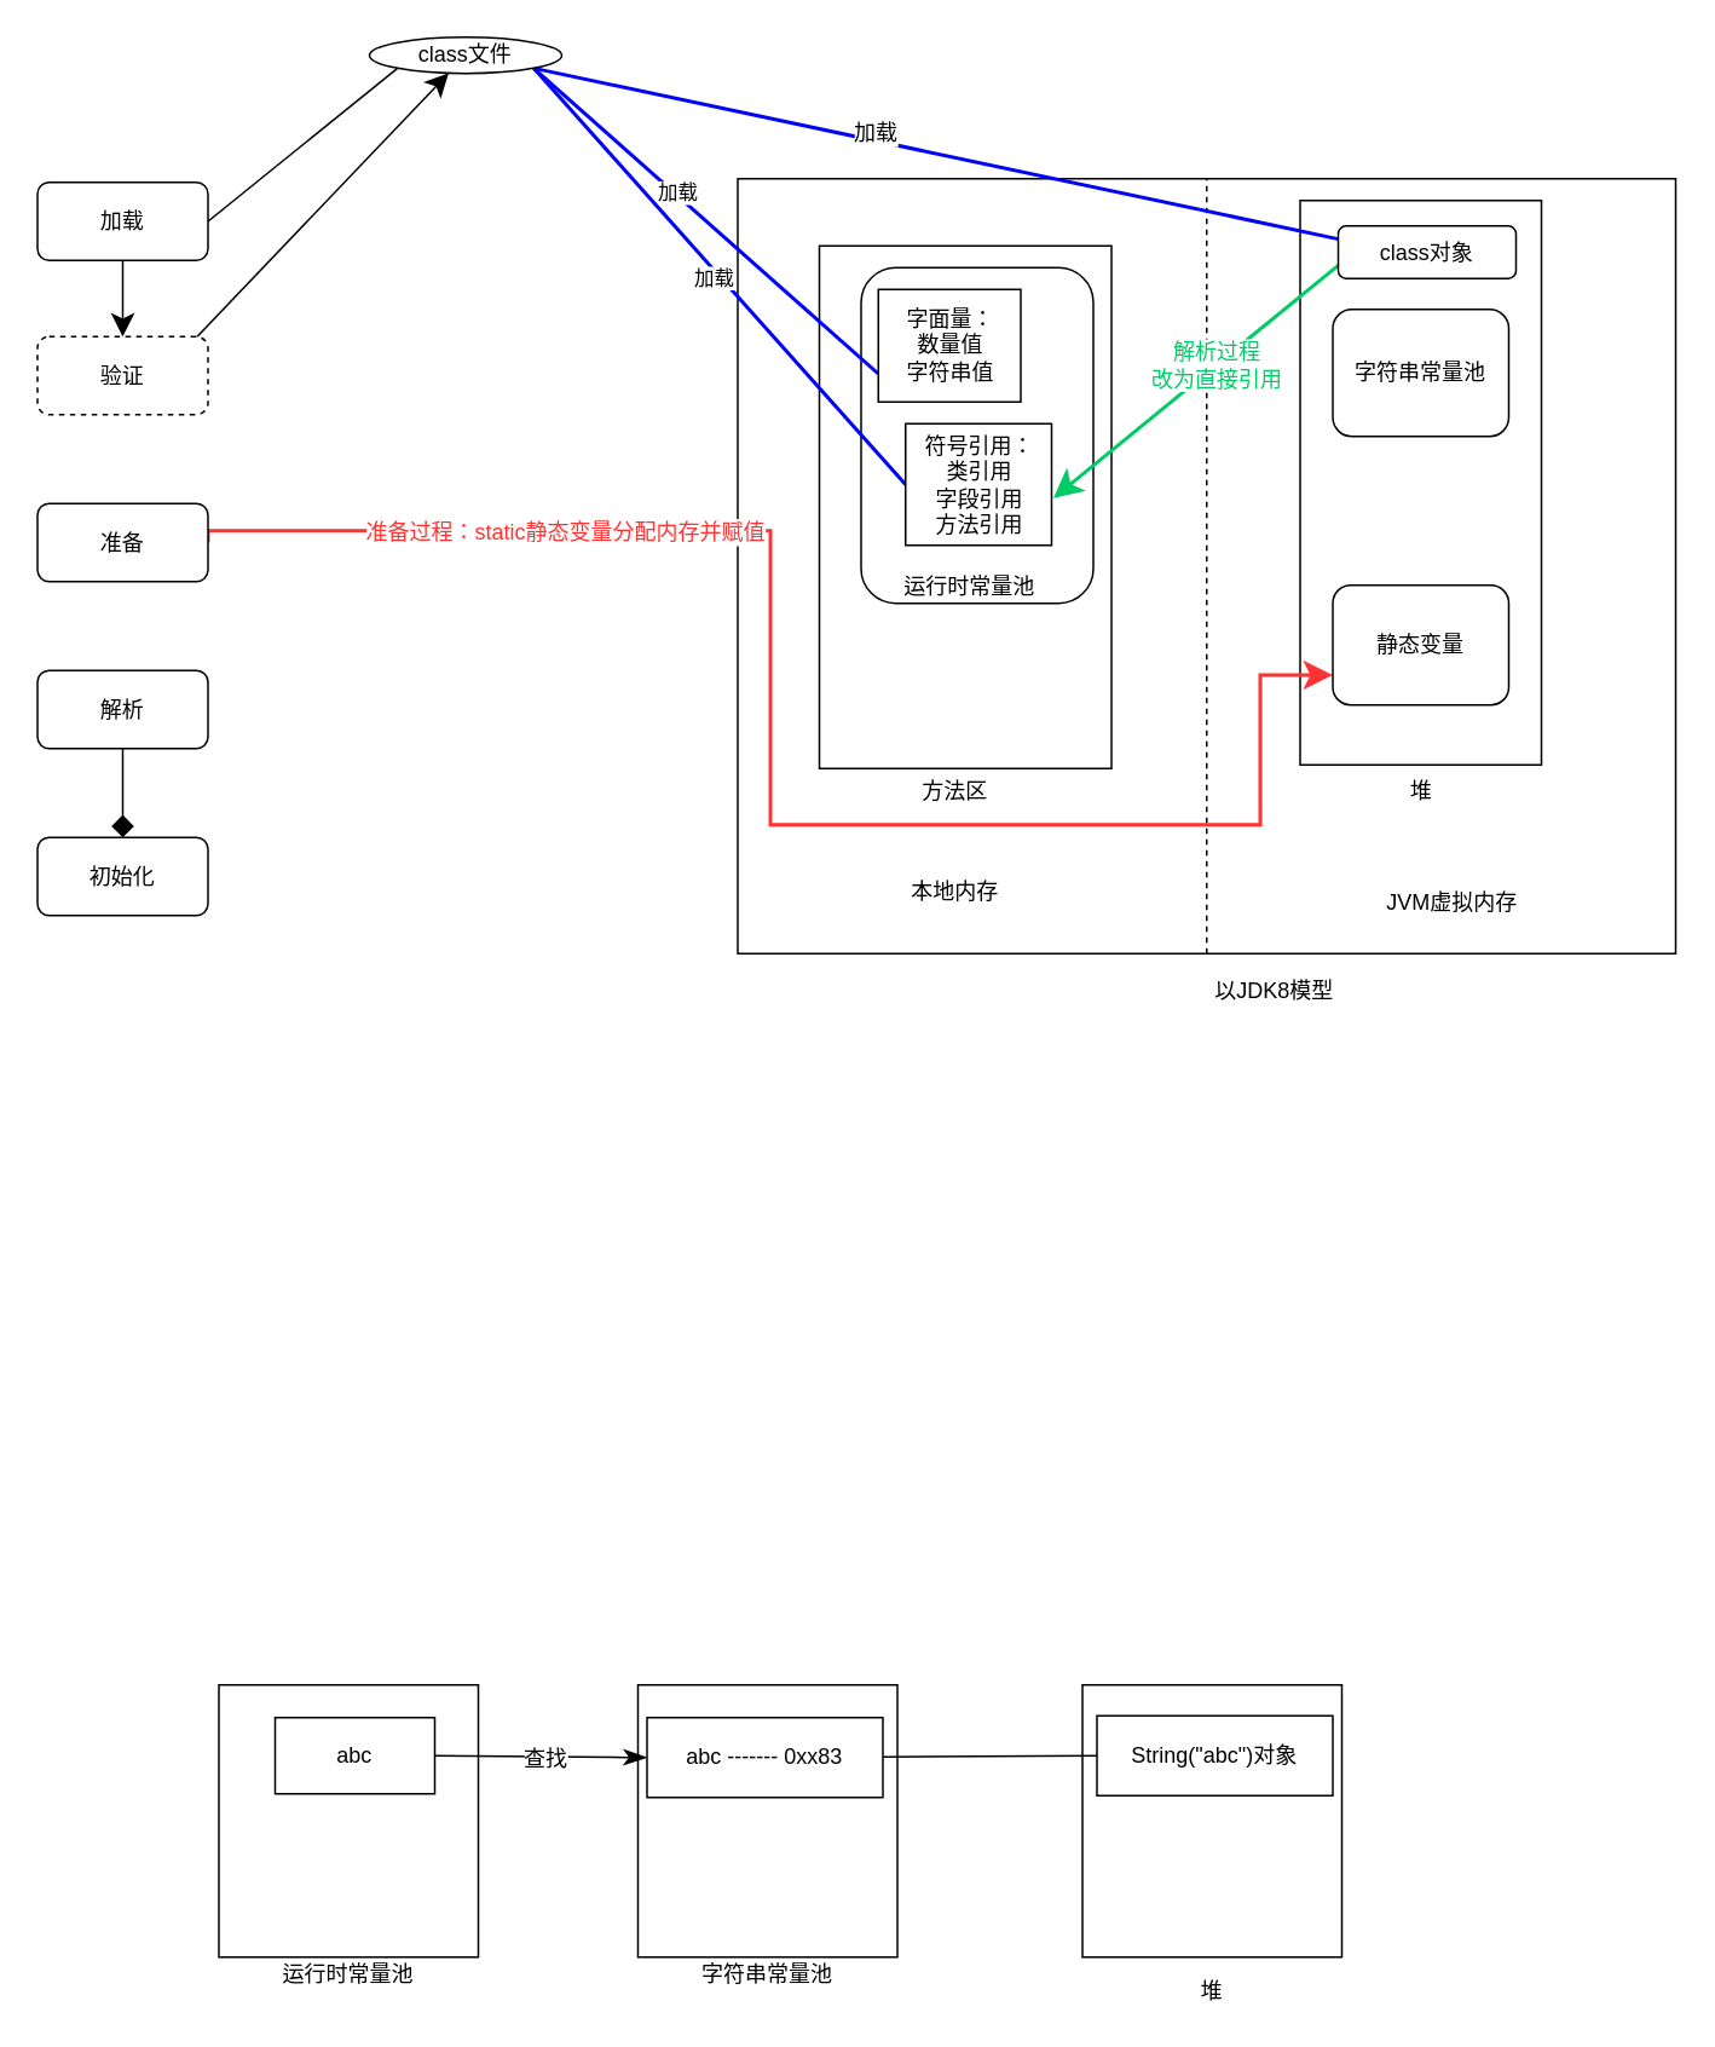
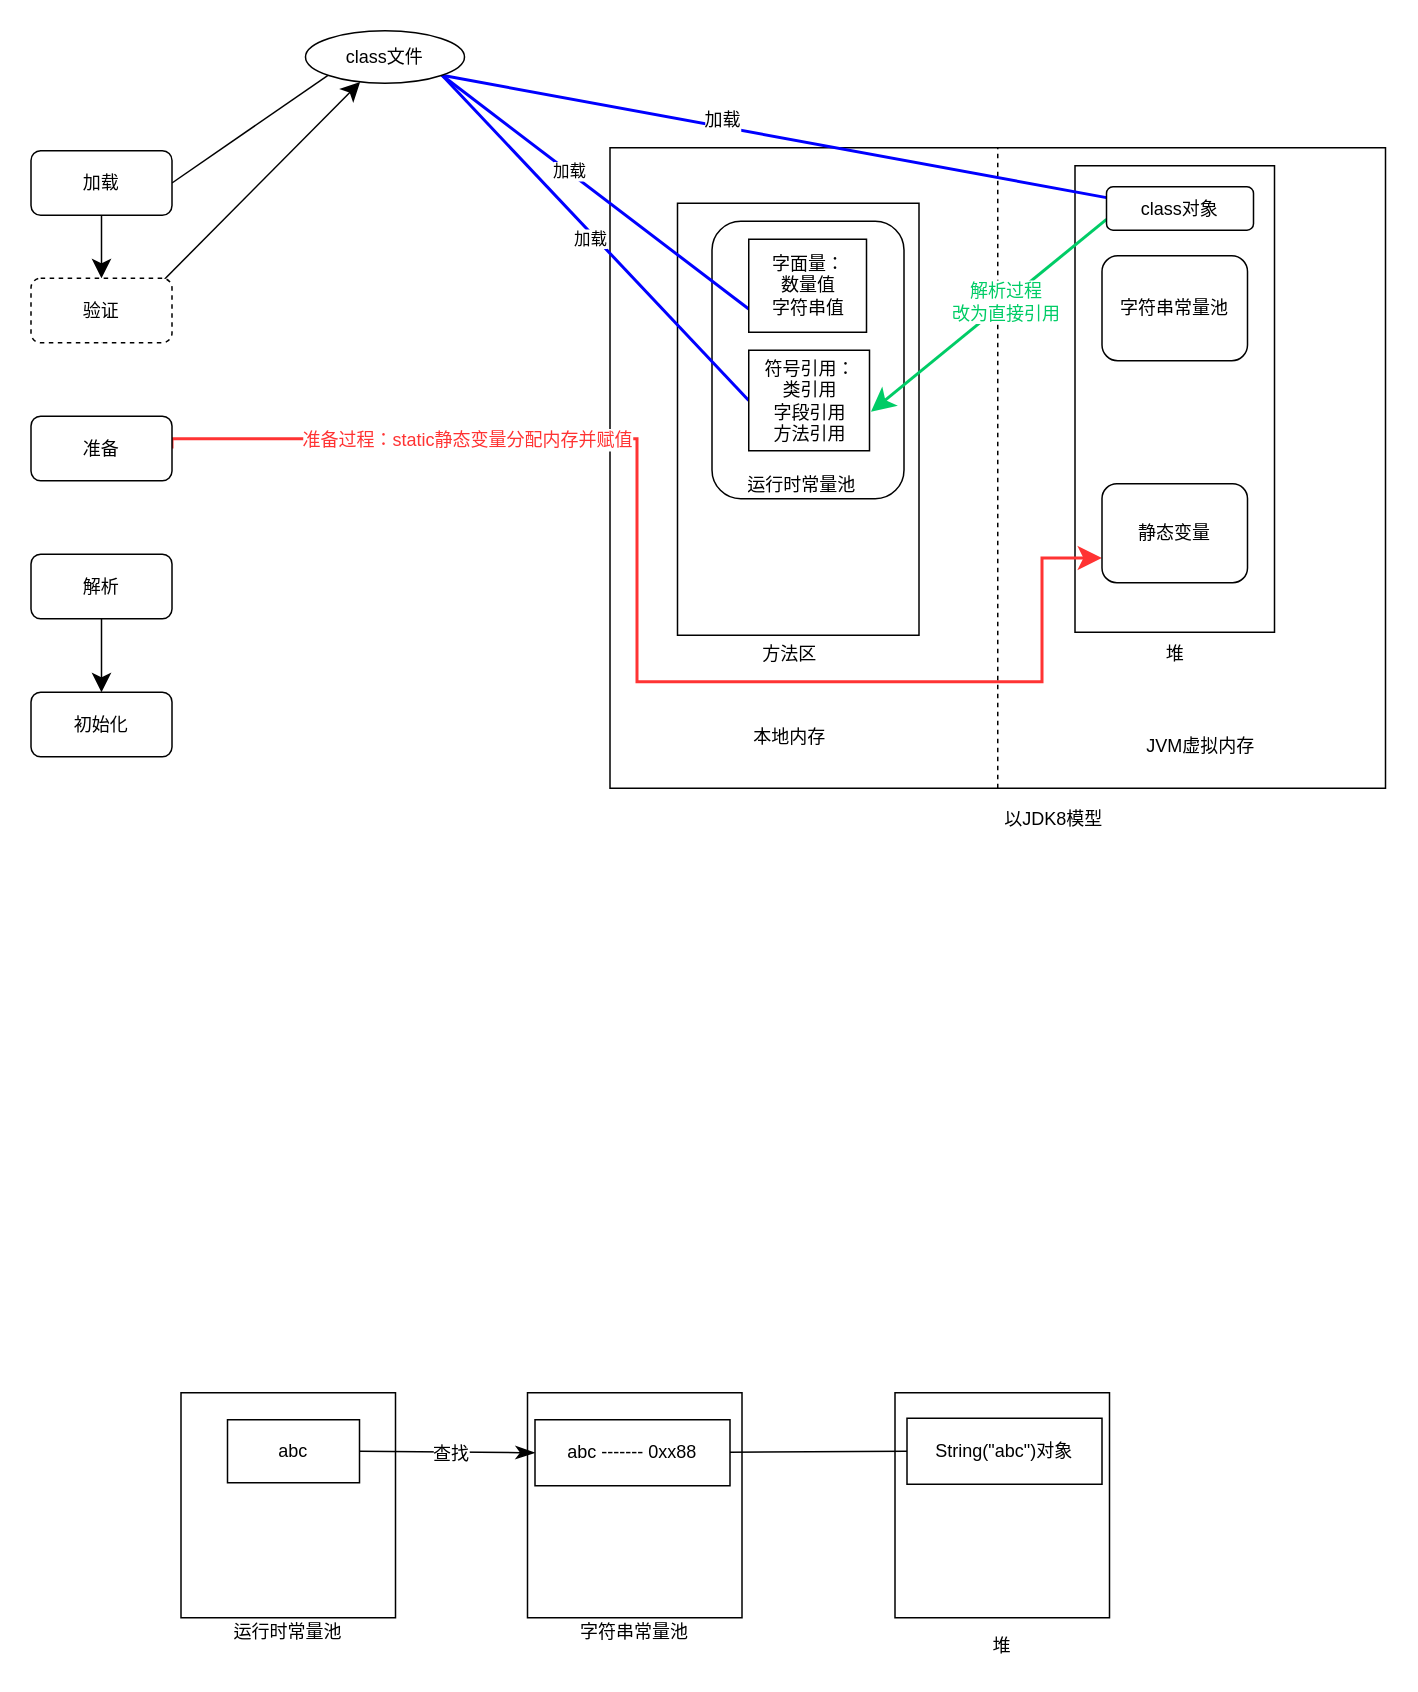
  <mxCell id="0" />
  <mxCell id="1" parent="0" />
  <mxCell id="2" value="" style="rounded=0;whiteSpace=wrap;html=1;fontSize=12;fontColor=#FF3333;" vertex="1" parent="1"><mxGeometry x="351" y="928" width="143" height="150" as="geometry" /></mxCell>
  <mxCell id="3" value="" style="rounded=0;whiteSpace=wrap;html=1;" vertex="1" parent="1"><mxGeometry x="406" y="98" width="517" height="427" as="geometry" /></mxCell>
  <mxCell id="4" value="" style="rounded=0;whiteSpace=wrap;html=1;" vertex="1" parent="1"><mxGeometry x="716" y="110" width="133" height="311" as="geometry" /></mxCell>
  <mxCell id="5" style="rounded=0;orthogonalLoop=1;jettySize=auto;html=1;exitX=1;exitY=0.5;exitDx=0;exitDy=0;entryX=0;entryY=1;entryDx=0;entryDy=0;endArrow=none;endFill=0;" edge="1" parent="1" source="7" target="32"><mxGeometry relative="1" as="geometry" /></mxCell>
  <mxCell id="6" style="edgeStyle=none;rounded=0;jumpSize=12;orthogonalLoop=1;jettySize=auto;html=1;exitX=0.5;exitY=1;exitDx=0;exitDy=0;entryX=0.5;entryY=0;entryDx=0;entryDy=0;startSize=9;endArrow=classic;endFill=1;endSize=10;strokeColor=#000000;strokeWidth=1;fontSize=12;" edge="1" parent="1" source="7" target="11"><mxGeometry relative="1" as="geometry" /></mxCell>
  <mxCell id="7" value="加载" style="rounded=1;whiteSpace=wrap;html=1;" vertex="1" parent="1"><mxGeometry x="20" y="100" width="94" height="43" as="geometry" /></mxCell>
  <mxCell id="8" style="edgeStyle=orthogonalEdgeStyle;rounded=0;orthogonalLoop=1;jettySize=auto;html=1;exitX=1;exitY=0.5;exitDx=0;exitDy=0;entryX=0;entryY=0.75;entryDx=0;entryDy=0;endArrow=classic;endFill=1;strokeColor=#FF3333;endSize=10;startSize=9;jumpSize=12;strokeWidth=2;" edge="1" parent="1" source="12" target="18"><mxGeometry relative="1" as="geometry"><Array as="points"><mxPoint x="114" y="292" /><mxPoint x="424" y="292" /><mxPoint x="424" y="454" /><mxPoint x="694" y="454" /><mxPoint x="694" y="372" /></Array></mxGeometry></mxCell>
  <mxCell id="9" value="准备过程：static静态变量分配内存并赋值" style="edgeLabel;html=1;align=center;verticalAlign=middle;resizable=0;points=[];fontSize=12;fontColor=#FF3333;" vertex="1" connectable="0" parent="8"><mxGeometry x="-0.533" relative="1" as="geometry"><mxPoint as="offset" /></mxGeometry></mxCell>
  <mxCell id="10" style="edgeStyle=none;rounded=0;jumpSize=12;orthogonalLoop=1;jettySize=auto;html=1;exitX=0.5;exitY=1;exitDx=0;exitDy=0;startSize=9;endArrow=classic;endFill=1;endSize=10;strokeColor=#000000;strokeWidth=1;fontSize=12;" edge="1" parent="1" source="11" target="32"><mxGeometry relative="1" as="geometry" /></mxCell>
  <mxCell id="11" value="验证" style="rounded=1;whiteSpace=wrap;html=1;dashed=1;" vertex="1" parent="1"><mxGeometry x="20" y="185" width="94" height="43" as="geometry" /></mxCell>
  <mxCell id="12" value="准备" style="rounded=1;whiteSpace=wrap;html=1;" vertex="1" parent="1"><mxGeometry x="20" y="277" width="94" height="43" as="geometry" /></mxCell>
- <mxCell id="13" style="edgeStyle=none;rounded=0;jumpSize=12;orthogonalLoop=1;jettySize=auto;html=1;exitX=0.5;exitY=1;exitDx=0;exitDy=0;startSize=9;endArrow=diamond;endFill=1;endSize=10;strokeColor=#000000;strokeWidth=1;fontSize=12;" edge="1" parent="1" source="14" target="15"><mxGeometry relative="1" as="geometry" /></mxCell>
+ <mxCell id="13" style="edgeStyle=none;rounded=0;jumpSize=12;orthogonalLoop=1;jettySize=auto;html=1;exitX=0.5;exitY=1;exitDx=0;exitDy=0;startSize=9;endArrow=classic;endFill=1;endSize=10;strokeColor=#000000;strokeWidth=1;fontSize=12;" edge="1" parent="1" source="14" target="15"><mxGeometry relative="1" as="geometry" /></mxCell>
  <mxCell id="14" value="解析" style="rounded=1;whiteSpace=wrap;html=1;" vertex="1" parent="1"><mxGeometry x="20" y="369" width="94" height="43" as="geometry" /></mxCell>
  <mxCell id="15" value="初始化" style="rounded=1;whiteSpace=wrap;html=1;" vertex="1" parent="1"><mxGeometry x="20" y="461" width="94" height="43" as="geometry" /></mxCell>
  <mxCell id="16" value="" style="rounded=0;whiteSpace=wrap;html=1;align=right;" vertex="1" parent="1"><mxGeometry x="451" y="135" width="161" height="288" as="geometry" /></mxCell>
  <mxCell id="17" value="以JDK8模型" style="text;html=1;strokeColor=none;fillColor=none;align=center;verticalAlign=middle;whiteSpace=wrap;rounded=0;" vertex="1" parent="1"><mxGeometry x="636" y="536" width="132" height="19" as="geometry" /></mxCell>
  <mxCell id="18" value="静态变量" style="rounded=1;whiteSpace=wrap;html=1;" vertex="1" parent="1"><mxGeometry x="734" y="322" width="97" height="66" as="geometry" /></mxCell>
  <mxCell id="19" value="字符串常量池" style="rounded=1;whiteSpace=wrap;html=1;" vertex="1" parent="1"><mxGeometry x="734" y="170" width="97" height="70" as="geometry" /></mxCell>
  <mxCell id="20" value="" style="rounded=1;whiteSpace=wrap;html=1;" vertex="1" parent="1"><mxGeometry x="474" y="147" width="128" height="185" as="geometry" /></mxCell>
  <mxCell id="21" value="" style="endArrow=none;dashed=1;html=1;exitX=0.5;exitY=1;exitDx=0;exitDy=0;entryX=0.5;entryY=0;entryDx=0;entryDy=0;" edge="1" parent="1" source="3" target="3"><mxGeometry width="50" height="50" relative="1" as="geometry"><mxPoint x="647" y="53" as="sourcePoint" /><mxPoint x="697" y="3" as="targetPoint" /></mxGeometry></mxCell>
  <mxCell id="22" value="本地内存" style="text;html=1;strokeColor=none;fillColor=none;align=center;verticalAlign=middle;whiteSpace=wrap;rounded=0;" vertex="1" parent="1"><mxGeometry x="494" y="481" width="64" height="20" as="geometry" /></mxCell>
  <mxCell id="23" value="JVM虚拟内存" style="text;html=1;strokeColor=none;fillColor=none;align=center;verticalAlign=middle;whiteSpace=wrap;rounded=0;" vertex="1" parent="1"><mxGeometry x="754" y="486" width="92" height="21" as="geometry" /></mxCell>
  <mxCell id="24" value="方法区" style="text;html=1;strokeColor=none;fillColor=none;align=center;verticalAlign=middle;whiteSpace=wrap;rounded=0;" vertex="1" parent="1"><mxGeometry x="506" y="426" width="40" height="20" as="geometry" /></mxCell>
  <mxCell id="25" value="堆" style="text;html=1;strokeColor=none;fillColor=none;align=center;verticalAlign=middle;whiteSpace=wrap;rounded=0;" vertex="1" parent="1"><mxGeometry x="763" y="426" width="40" height="20" as="geometry" /></mxCell>
  <mxCell id="26" style="edgeStyle=none;rounded=0;orthogonalLoop=1;jettySize=auto;html=1;exitX=1;exitY=1;exitDx=0;exitDy=0;entryX=0;entryY=0.75;entryDx=0;entryDy=0;endArrow=none;endFill=0;strokeColor=#0000FF;strokeWidth=2;" edge="1" parent="1" source="32" target="33"><mxGeometry relative="1" as="geometry" /></mxCell>
  <mxCell id="27" value="加载" style="edgeLabel;html=1;align=center;verticalAlign=middle;resizable=0;points=[];" vertex="1" connectable="0" parent="26"><mxGeometry x="-0.172" y="1" relative="1" as="geometry"><mxPoint as="offset" /></mxGeometry></mxCell>
  <mxCell id="28" style="edgeStyle=none;rounded=0;orthogonalLoop=1;jettySize=auto;html=1;exitX=1;exitY=1;exitDx=0;exitDy=0;entryX=0;entryY=0.5;entryDx=0;entryDy=0;endArrow=none;endFill=0;strokeColor=#0000FF;strokeWidth=2;" edge="1" parent="1" source="32" target="34"><mxGeometry relative="1" as="geometry" /></mxCell>
  <mxCell id="29" value="加载" style="edgeLabel;html=1;align=center;verticalAlign=middle;resizable=0;points=[];" vertex="1" connectable="0" parent="28"><mxGeometry x="-0.014" y="-3" relative="1" as="geometry"><mxPoint as="offset" /></mxGeometry></mxCell>
  <mxCell id="30" style="rounded=0;jumpSize=12;orthogonalLoop=1;jettySize=auto;html=1;exitX=1;exitY=1;exitDx=0;exitDy=0;entryX=0;entryY=0.25;entryDx=0;entryDy=0;startSize=9;endArrow=none;endFill=0;endSize=10;strokeColor=#0000FF;strokeWidth=2;fontSize=12;" edge="1" parent="1" source="32" target="37"><mxGeometry relative="1" as="geometry" /></mxCell>
  <mxCell id="31" value="加载" style="edgeLabel;html=1;align=center;verticalAlign=middle;resizable=0;points=[];fontSize=12;" vertex="1" connectable="0" parent="30"><mxGeometry x="-0.159" y="4" relative="1" as="geometry"><mxPoint as="offset" /></mxGeometry></mxCell>
- <mxCell id="32" value="class文件" style="ellipse;whiteSpace=wrap;html=1;" vertex="1" parent="1"><mxGeometry x="203" y="20" width="106" height="20" as="geometry" /></mxCell>
- <mxCell id="33" value="字面量：&lt;br&gt;数量值&lt;br&gt;字符串值" style="rounded=0;whiteSpace=wrap;html=1;" vertex="1" parent="1"><mxGeometry x="483.5" y="159" width="78.5" height="62" as="geometry" /></mxCell>
+ <mxCell id="32" value="class文件" style="ellipse;whiteSpace=wrap;html=1;" vertex="1" parent="1"><mxGeometry x="203" y="20" width="106" height="35" as="geometry" /></mxCell>
+ <mxCell id="33" value="字面量：&lt;br&gt;数量值&lt;br&gt;字符串值" style="rounded=0;whiteSpace=wrap;html=1;" vertex="1" parent="1"><mxGeometry x="498.5" y="159" width="78.5" height="62" as="geometry" /></mxCell>
  <mxCell id="34" value="符号引用：&lt;br&gt;类引用&lt;br&gt;字段引用&lt;br&gt;方法引用" style="rounded=0;whiteSpace=wrap;html=1;" vertex="1" parent="1"><mxGeometry x="498.5" y="233" width="80.5" height="67" as="geometry" /></mxCell>
  <mxCell id="35" value="运行时常量池" style="text;html=1;strokeColor=none;fillColor=none;align=center;verticalAlign=middle;whiteSpace=wrap;rounded=0;" vertex="1" parent="1"><mxGeometry x="494" y="310" width="80" height="25" as="geometry" /></mxCell>
  <mxCell id="36" value="&lt;font color=&quot;#00cc66&quot;&gt;解析过程&lt;br&gt;改为直接引用&lt;/font&gt;" style="edgeStyle=none;rounded=0;jumpSize=12;orthogonalLoop=1;jettySize=auto;html=1;exitX=0;exitY=0.75;exitDx=0;exitDy=0;entryX=1.012;entryY=0.612;entryDx=0;entryDy=0;entryPerimeter=0;startSize=9;endArrow=classic;endFill=1;endSize=10;strokeColor=#00CC66;strokeWidth=2;fontSize=12;" edge="1" parent="1" source="37" target="34"><mxGeometry x="-0.143" relative="1" as="geometry"><mxPoint as="offset" /></mxGeometry></mxCell>
  <mxCell id="37" value="class对象" style="rounded=1;whiteSpace=wrap;html=1;fontSize=12;" vertex="1" parent="1"><mxGeometry x="737" y="124" width="98" height="29" as="geometry" /></mxCell>
  <mxCell id="38" value="" style="rounded=0;whiteSpace=wrap;html=1;fontSize=12;fontColor=#FF3333;" vertex="1" parent="1"><mxGeometry x="120" y="928" width="143" height="150" as="geometry" /></mxCell>
  <mxCell id="39" style="edgeStyle=none;rounded=0;jumpSize=12;orthogonalLoop=1;jettySize=auto;html=1;exitX=1;exitY=0.5;exitDx=0;exitDy=0;entryX=0;entryY=0.5;entryDx=0;entryDy=0;startSize=9;endArrow=classicThin;endFill=1;endSize=10;strokeColor=#000000;strokeWidth=1;fontSize=12;fontColor=#FF3333;" edge="1" parent="1" source="41" target="43"><mxGeometry relative="1" as="geometry" /></mxCell>
  <mxCell id="40" value="&lt;font color=&quot;#000000&quot;&gt;查找&lt;/font&gt;" style="edgeLabel;html=1;align=center;verticalAlign=middle;resizable=0;points=[];fontSize=12;fontColor=#FF3333;" vertex="1" connectable="0" parent="39"><mxGeometry x="0.043" y="-1" relative="1" as="geometry"><mxPoint as="offset" /></mxGeometry></mxCell>
  <mxCell id="41" value="&lt;font color=&quot;#000000&quot;&gt;abc&lt;/font&gt;" style="rounded=0;whiteSpace=wrap;html=1;fontSize=12;fontColor=#FF3333;" vertex="1" parent="1"><mxGeometry x="151" y="946" width="88" height="42" as="geometry" /></mxCell>
  <mxCell id="42" value="&lt;font color=&quot;#000000&quot;&gt;运行时常量池&lt;/font&gt;" style="text;html=1;strokeColor=none;fillColor=none;align=center;verticalAlign=middle;whiteSpace=wrap;rounded=0;fontSize=12;fontColor=#FF3333;" vertex="1" parent="1"><mxGeometry x="147" y="1078" width="89" height="19" as="geometry" /></mxCell>
- <mxCell id="43" value="&lt;font color=&quot;#000000&quot;&gt;abc ------- 0xx83&lt;/font&gt;" style="rounded=0;whiteSpace=wrap;html=1;fontSize=12;fontColor=#FF3333;" vertex="1" parent="1"><mxGeometry x="356" y="946" width="130" height="44" as="geometry" /></mxCell>
+ <mxCell id="43" value="&lt;font color=&quot;#000000&quot;&gt;abc ------- 0xx88&lt;/font&gt;" style="rounded=0;whiteSpace=wrap;html=1;fontSize=12;fontColor=#FF3333;" vertex="1" parent="1"><mxGeometry x="356" y="946" width="130" height="44" as="geometry" /></mxCell>
  <mxCell id="44" value="&lt;font color=&quot;#000000&quot;&gt;字符串常量池&lt;/font&gt;" style="text;html=1;strokeColor=none;fillColor=none;align=center;verticalAlign=middle;whiteSpace=wrap;rounded=0;fontSize=12;fontColor=#FF3333;" vertex="1" parent="1"><mxGeometry x="378" y="1078" width="89" height="19" as="geometry" /></mxCell>
  <mxCell id="45" value="" style="rounded=0;whiteSpace=wrap;html=1;fontSize=12;fontColor=#FF3333;" vertex="1" parent="1"><mxGeometry x="596" y="928" width="143" height="150" as="geometry" /></mxCell>
  <mxCell id="46" value="&lt;font color=&quot;#000000&quot;&gt;堆&lt;/font&gt;" style="text;html=1;strokeColor=none;fillColor=none;align=center;verticalAlign=middle;whiteSpace=wrap;rounded=0;fontSize=12;fontColor=#FF3333;" vertex="1" parent="1"><mxGeometry x="623" y="1087" width="89" height="19" as="geometry" /></mxCell>
  <mxCell id="47" style="edgeStyle=none;rounded=0;jumpSize=12;orthogonalLoop=1;jettySize=auto;html=1;exitX=0;exitY=0.5;exitDx=0;exitDy=0;startSize=9;endArrow=none;endFill=0;endSize=10;strokeColor=#000000;strokeWidth=1;fontSize=12;fontColor=#FF3333;" edge="1" parent="1" source="48" target="43"><mxGeometry relative="1" as="geometry" /></mxCell>
  <mxCell id="48" value="&lt;font color=&quot;#000000&quot;&gt;String(&quot;abc&quot;)对象&lt;/font&gt;" style="rounded=0;whiteSpace=wrap;html=1;fontSize=12;fontColor=#FF3333;" vertex="1" parent="1"><mxGeometry x="604" y="945" width="130" height="44" as="geometry" /></mxCell>
